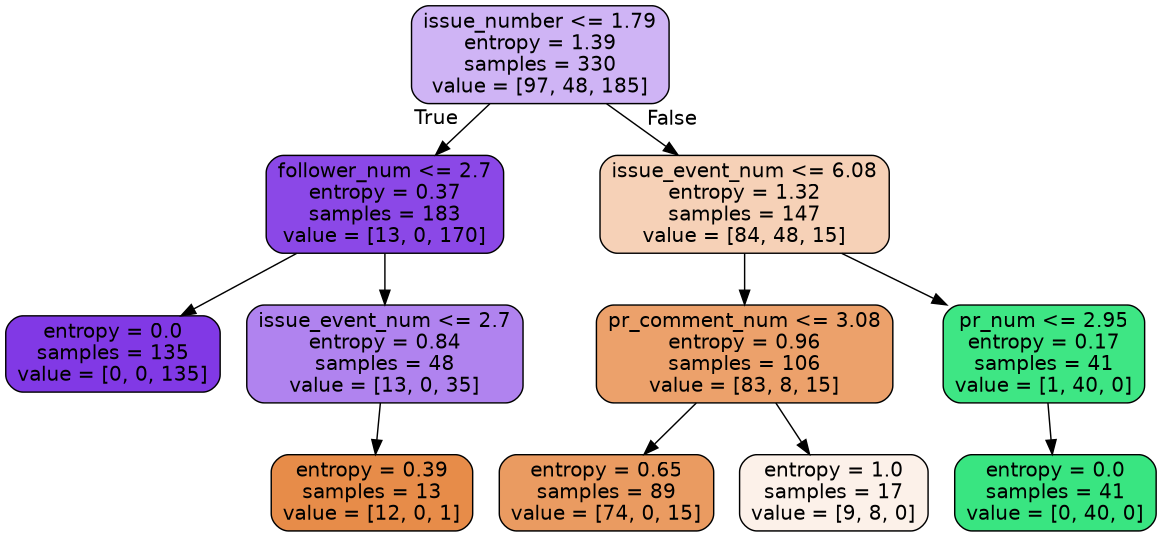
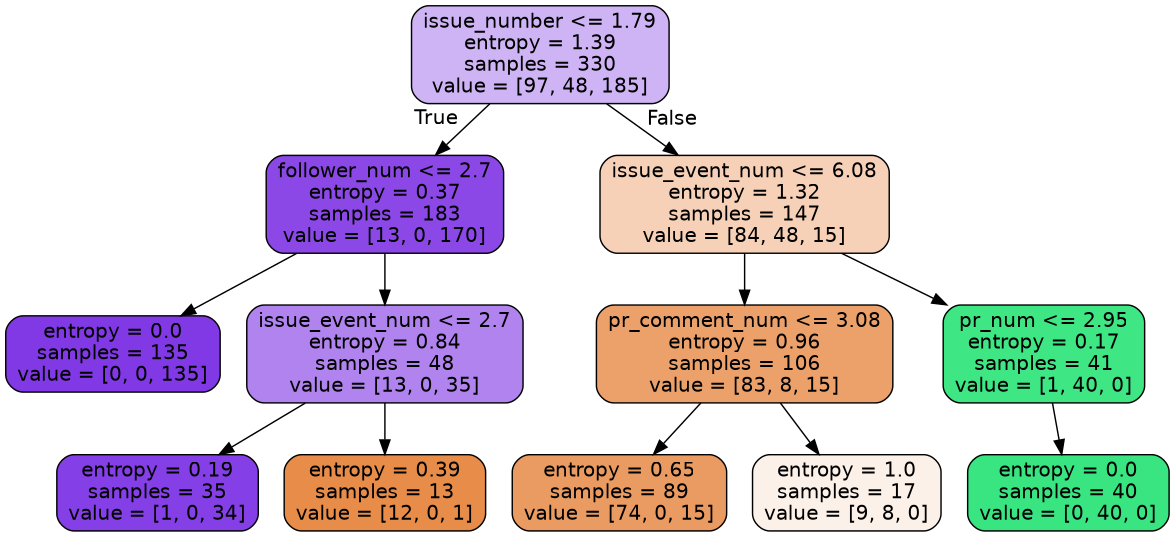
  digraph {
    node [color=black fontname=helvetica shape=box style="filled, rounded"]
    edge [fontname=helvetica]
    n1 [fillcolor="#cfb4f5" label="issue_number <= 1.79\nentropy = 1.39\nsamples = 330\nvalue = [97, 48, 185]"]
    n2 [fillcolor="#8b48e7" label="follower_num <= 2.7\nentropy = 0.37\nsamples = 183\nvalue = [13, 0, 170]"]
    n3 [fillcolor="#f6d1b7" label="issue_event_num <= 6.08\nentropy = 1.32\nsamples = 147\nvalue = [84, 48, 15]"]
    n4 [fillcolor="#8139e5" label="entropy = 0.0\nsamples = 135\nvalue = [0, 0, 135]"]
    n5 [fillcolor="#b083ef" label="issue_event_num <= 2.7\nentropy = 0.84\nsamples = 48\nvalue = [13, 0, 35]"]
    n6 [fillcolor="#eca16b" label="pr_comment_num <= 3.08\nentropy = 0.96\nsamples = 106\nvalue = [83, 8, 15]"]
    n7 [fillcolor="#3ee684" label="pr_num <= 2.95\nentropy = 0.17\nsamples = 41\nvalue = [1, 40, 0]"]
+   n8 [fillcolor="#853fe6" label="entropy = 0.19\nsamples = 35\nvalue = [1, 0, 34]"]
    n9 [fillcolor="#e78c49" label="entropy = 0.39\nsamples = 13\nvalue = [12, 0, 1]"]
    n10 [fillcolor="#ea9b61" label="entropy = 0.65\nsamples = 89\nvalue = [74, 0, 15]"]
    n11 [fillcolor="#fcf1e9" label="entropy = 1.0\nsamples = 17\nvalue = [9, 8, 0]"]
-   n12 [fillcolor="#39e581" label="entropy = 0.0\nsamples = 41\nvalue = [0, 40, 0]"]
+   n12 [fillcolor="#39e581" label="entropy = 0.0\nsamples = 40\nvalue = [0, 40, 0]"]
    n1 -> n2 [headlabel=True labelangle=45 labeldistance=2.5]
    n1 -> n3 [headlabel=False labelangle=-45 labeldistance=2.5]
    n2 -> n4
    n2 -> n5
    n3 -> n6
    n3 -> n7
+   n5 -> n8
    n5 -> n9
    n6 -> n10
    n6 -> n11
    n7 -> n12
  }
